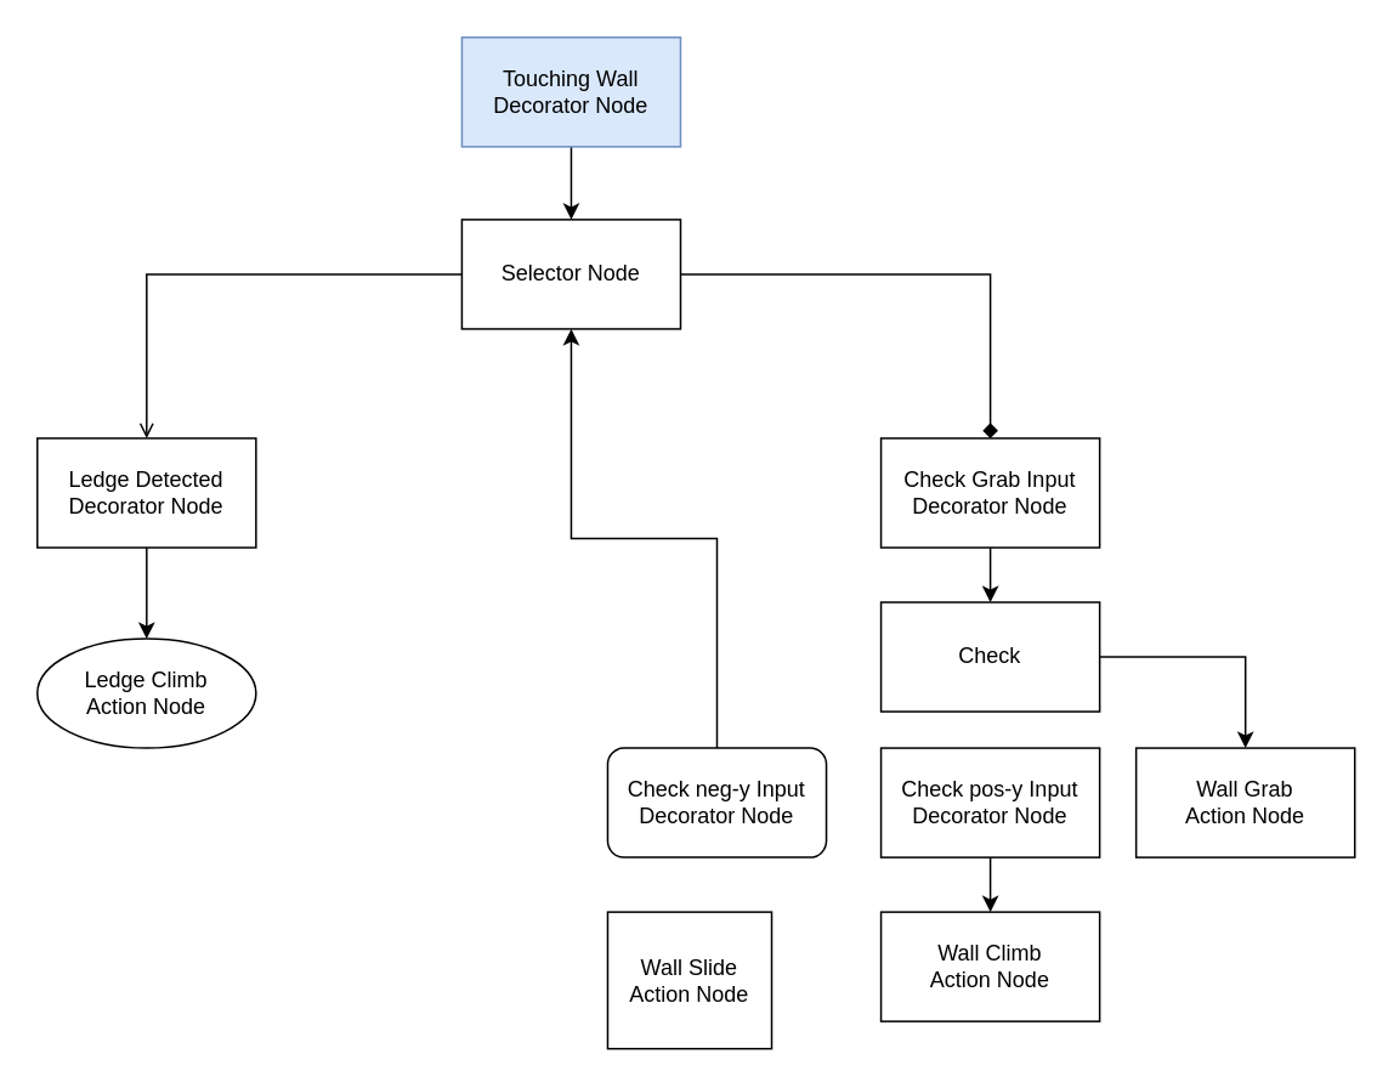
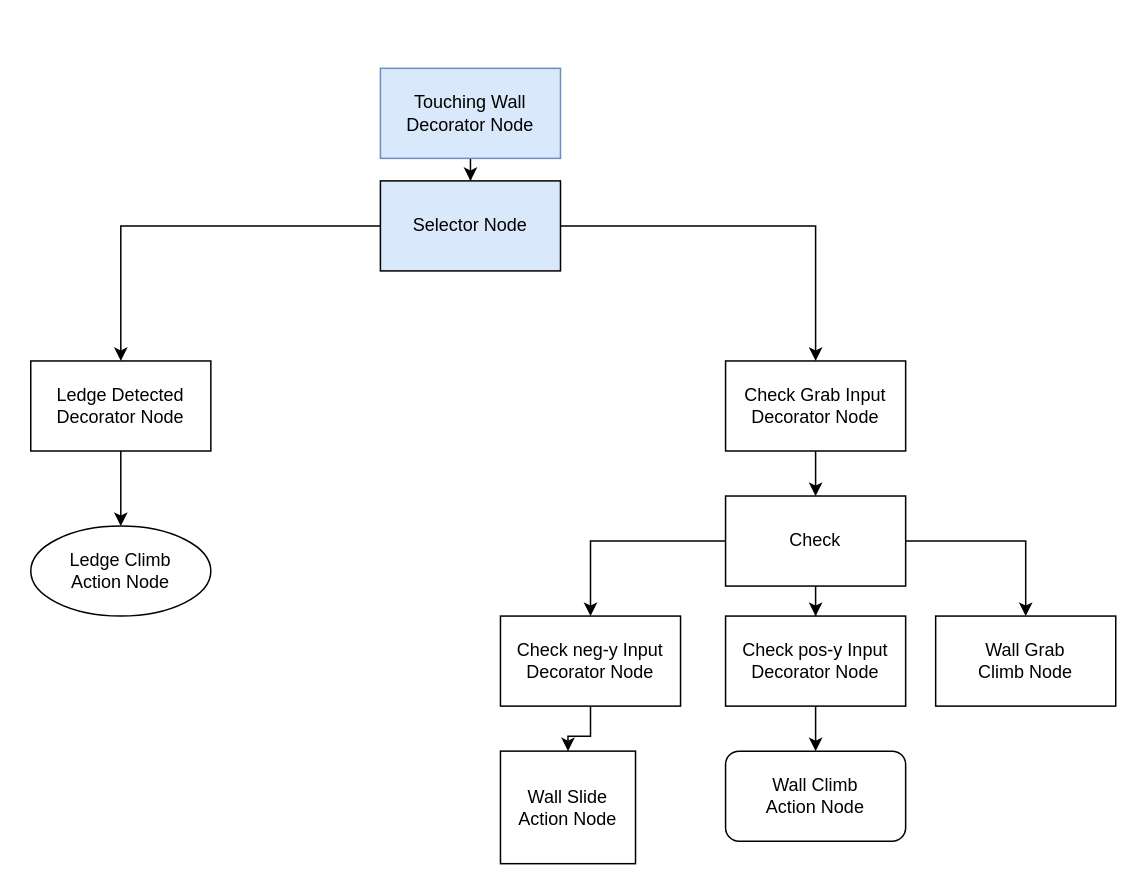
  <mxCell id="0" />
  <mxCell id="1" parent="0" />
  <mxCell id="2" style="edgeStyle=orthogonalEdgeStyle;rounded=0;orthogonalLoop=1;jettySize=auto;html=1;entryX=0.5;entryY=0;entryDx=0;entryDy=0;" edge="1" parent="1" source="3" target="6"><mxGeometry relative="1" as="geometry"><mxPoint x="313" y="110" as="targetPoint" /></mxGeometry></mxCell>
- <mxCell id="3" value="&lt;div&gt;Touching Wall&lt;/div&gt;&lt;div&gt;Decorator Node&lt;/div&gt;" style="rounded=0;whiteSpace=wrap;html=1;fillColor=#dae8fc;strokeColor=#6c8ebf;" vertex="1" parent="1"><mxGeometry x="253" y="20" width="120" height="60" as="geometry" /></mxCell>
- <mxCell id="4" style="edgeStyle=orthogonalEdgeStyle;rounded=0;orthogonalLoop=1;jettySize=auto;html=1;endArrow=open;" edge="1" parent="1" source="6" target="21"><mxGeometry relative="1" as="geometry" /></mxCell>
- <mxCell id="5" style="edgeStyle=orthogonalEdgeStyle;rounded=0;orthogonalLoop=1;jettySize=auto;html=1;endArrow=diamond;" edge="1" parent="1" source="6" target="12"><mxGeometry relative="1" as="geometry" /></mxCell>
- <mxCell id="6" value="Selector Node" style="rounded=0;whiteSpace=wrap;html=1;" vertex="1" parent="1"><mxGeometry x="253" y="120" width="120" height="60" as="geometry" /></mxCell>
+ <mxCell id="3" value="&lt;div&gt;Touching Wall&lt;/div&gt;&lt;div&gt;Decorator Node&lt;/div&gt;" style="rounded=0;whiteSpace=wrap;html=1;fillColor=#dae8fc;strokeColor=#6c8ebf;" vertex="1" parent="1"><mxGeometry x="253" y="45" width="120" height="60" as="geometry" /></mxCell>
+ <mxCell id="4" style="edgeStyle=orthogonalEdgeStyle;rounded=0;orthogonalLoop=1;jettySize=auto;html=1;" edge="1" parent="1" source="6" target="21"><mxGeometry relative="1" as="geometry" /></mxCell>
+ <mxCell id="5" style="edgeStyle=orthogonalEdgeStyle;rounded=0;orthogonalLoop=1;jettySize=auto;html=1;" edge="1" parent="1" source="6" target="12"><mxGeometry relative="1" as="geometry" /></mxCell>
+ <mxCell id="6" value="Selector Node" style="rounded=0;whiteSpace=wrap;html=1;fillColor=#dae8fc;" vertex="1" parent="1"><mxGeometry x="253" y="120" width="120" height="60" as="geometry" /></mxCell>
+ <mxCell id="7" style="edgeStyle=orthogonalEdgeStyle;rounded=0;orthogonalLoop=1;jettySize=auto;html=1;" edge="1" parent="1" source="10" target="14"><mxGeometry relative="1" as="geometry" /></mxCell>
+ <mxCell id="8" style="edgeStyle=orthogonalEdgeStyle;rounded=0;orthogonalLoop=1;jettySize=auto;html=1;entryX=0.5;entryY=0;entryDx=0;entryDy=0;" edge="1" parent="1" source="10" target="17"><mxGeometry relative="1" as="geometry" /></mxCell>
  <mxCell id="9" style="edgeStyle=orthogonalEdgeStyle;rounded=0;orthogonalLoop=1;jettySize=auto;html=1;entryX=0.5;entryY=0;entryDx=0;entryDy=0;" edge="1" parent="1" source="10" target="19"><mxGeometry relative="1" as="geometry" /></mxCell>
  <mxCell id="10" value="Check" style="rounded=0;whiteSpace=wrap;html=1;" vertex="1" parent="1"><mxGeometry x="483" y="330" width="120" height="60" as="geometry" /></mxCell>
  <mxCell id="11" style="edgeStyle=orthogonalEdgeStyle;rounded=0;orthogonalLoop=1;jettySize=auto;html=1;entryX=0.5;entryY=0;entryDx=0;entryDy=0;" edge="1" parent="1" source="12" target="10"><mxGeometry relative="1" as="geometry" /></mxCell>
  <mxCell id="12" value="Check Grab Input&lt;div&gt;Decorator Node&lt;/div&gt;" style="rounded=0;whiteSpace=wrap;html=1;" vertex="1" parent="1"><mxGeometry x="483" y="240" width="120" height="60" as="geometry" /></mxCell>
- <mxCell id="13" style="edgeStyle=orthogonalEdgeStyle;rounded=0;orthogonalLoop=1;jettySize=auto;html=1;" edge="1" parent="1" source="14" target="6"><mxGeometry relative="1" as="geometry" /></mxCell>
- <mxCell id="14" value="Check neg-y Input&lt;div&gt;Decorator Node&lt;/div&gt;" style="whiteSpace=wrap;html=1;rounded=1;" vertex="1" parent="1"><mxGeometry x="333" y="410" width="120" height="60" as="geometry" /></mxCell>
+ <mxCell id="13" style="edgeStyle=orthogonalEdgeStyle;rounded=0;orthogonalLoop=1;jettySize=auto;html=1;entryX=0.5;entryY=0;entryDx=0;entryDy=0;" edge="1" parent="1" source="14" target="15"><mxGeometry relative="1" as="geometry" /></mxCell>
+ <mxCell id="14" value="Check neg-y Input&lt;div&gt;Decorator Node&lt;/div&gt;" style="rounded=0;whiteSpace=wrap;html=1;" vertex="1" parent="1"><mxGeometry x="333" y="410" width="120" height="60" as="geometry" /></mxCell>
  <mxCell id="15" value="&lt;div&gt;Wall Slide&lt;/div&gt;&lt;div&gt;Action Node&lt;/div&gt;" style="rounded=0;whiteSpace=wrap;html=1;" vertex="1" parent="1"><mxGeometry x="333" y="500" width="90" height="75" as="geometry" /></mxCell>
  <mxCell id="16" style="edgeStyle=orthogonalEdgeStyle;rounded=0;orthogonalLoop=1;jettySize=auto;html=1;entryX=0.5;entryY=0;entryDx=0;entryDy=0;" edge="1" parent="1" source="17" target="18"><mxGeometry relative="1" as="geometry" /></mxCell>
  <mxCell id="17" value="Check pos-y Input&lt;div&gt;Decorator Node&lt;/div&gt;" style="rounded=0;whiteSpace=wrap;html=1;" vertex="1" parent="1"><mxGeometry x="483" y="410" width="120" height="60" as="geometry" /></mxCell>
- <mxCell id="18" value="&lt;div&gt;Wall Climb&lt;/div&gt;&lt;div&gt;Action Node&lt;/div&gt;" style="rounded=0;whiteSpace=wrap;html=1;" vertex="1" parent="1"><mxGeometry x="483" y="500" width="120" height="60" as="geometry" /></mxCell>
- <mxCell id="19" value="&lt;div&gt;Wall Grab&lt;/div&gt;&lt;div&gt;Action Node&lt;/div&gt;" style="rounded=0;whiteSpace=wrap;html=1;" vertex="1" parent="1"><mxGeometry x="623" y="410" width="120" height="60" as="geometry" /></mxCell>
+ <mxCell id="18" value="&lt;div&gt;Wall Climb&lt;/div&gt;&lt;div&gt;Action Node&lt;/div&gt;" style="whiteSpace=wrap;html=1;rounded=1;" vertex="1" parent="1"><mxGeometry x="483" y="500" width="120" height="60" as="geometry" /></mxCell>
+ <mxCell id="19" value="&lt;div&gt;Wall Grab&lt;/div&gt;&lt;div&gt;Climb Node&lt;/div&gt;" style="rounded=0;whiteSpace=wrap;html=1;" vertex="1" parent="1"><mxGeometry x="623" y="410" width="120" height="60" as="geometry" /></mxCell>
  <mxCell id="20" style="edgeStyle=orthogonalEdgeStyle;rounded=0;orthogonalLoop=1;jettySize=auto;html=1;entryX=0.5;entryY=0;entryDx=0;entryDy=0;" edge="1" parent="1" source="21" target="22"><mxGeometry relative="1" as="geometry" /></mxCell>
  <mxCell id="21" value="&lt;div&gt;Ledge Detected&lt;/div&gt;&lt;div&gt;Decorator Node&lt;/div&gt;" style="rounded=0;whiteSpace=wrap;html=1;" vertex="1" parent="1"><mxGeometry x="20" y="240" width="120" height="60" as="geometry" /></mxCell>
  <mxCell id="22" value="&lt;div&gt;Ledge Climb&lt;/div&gt;&lt;div&gt;Action Node&lt;/div&gt;" style="ellipse;whiteSpace=wrap;html=1;" vertex="1" parent="1"><mxGeometry x="20" y="350" width="120" height="60" as="geometry" /></mxCell>
